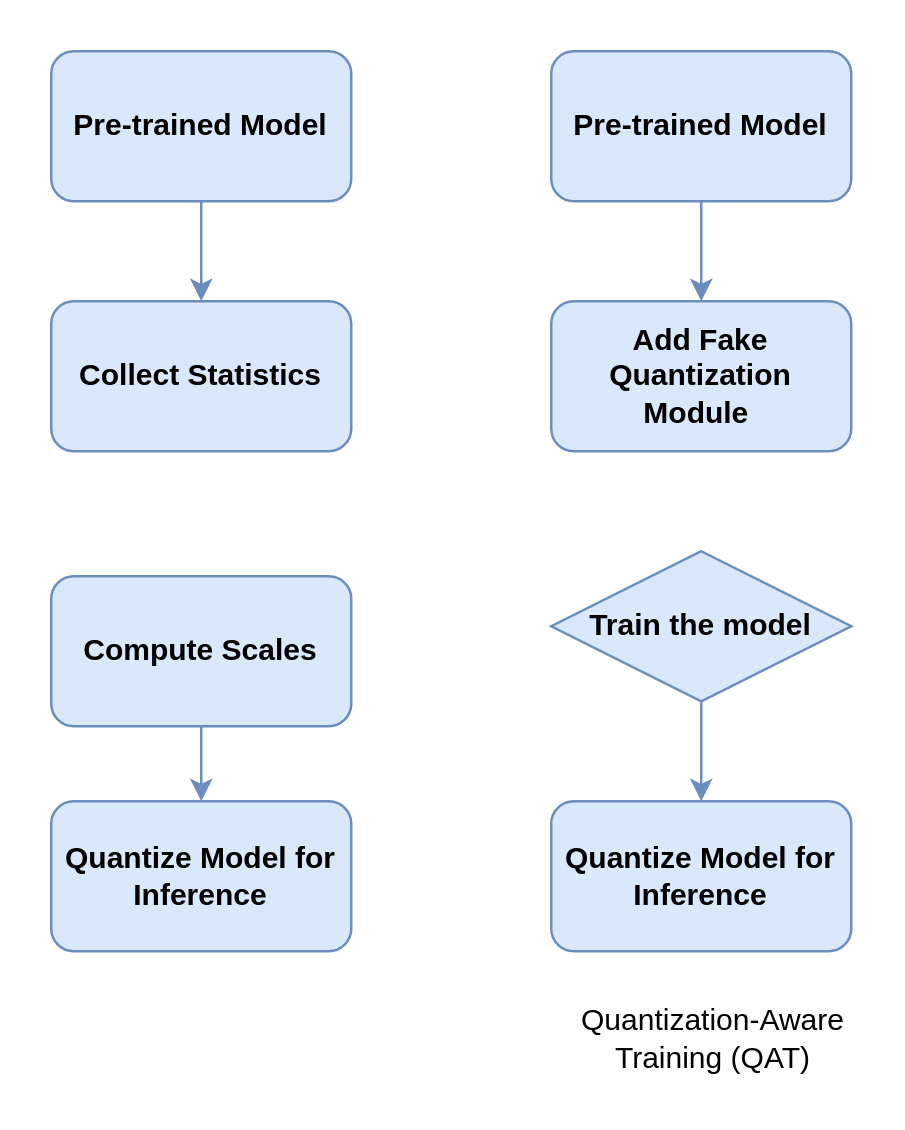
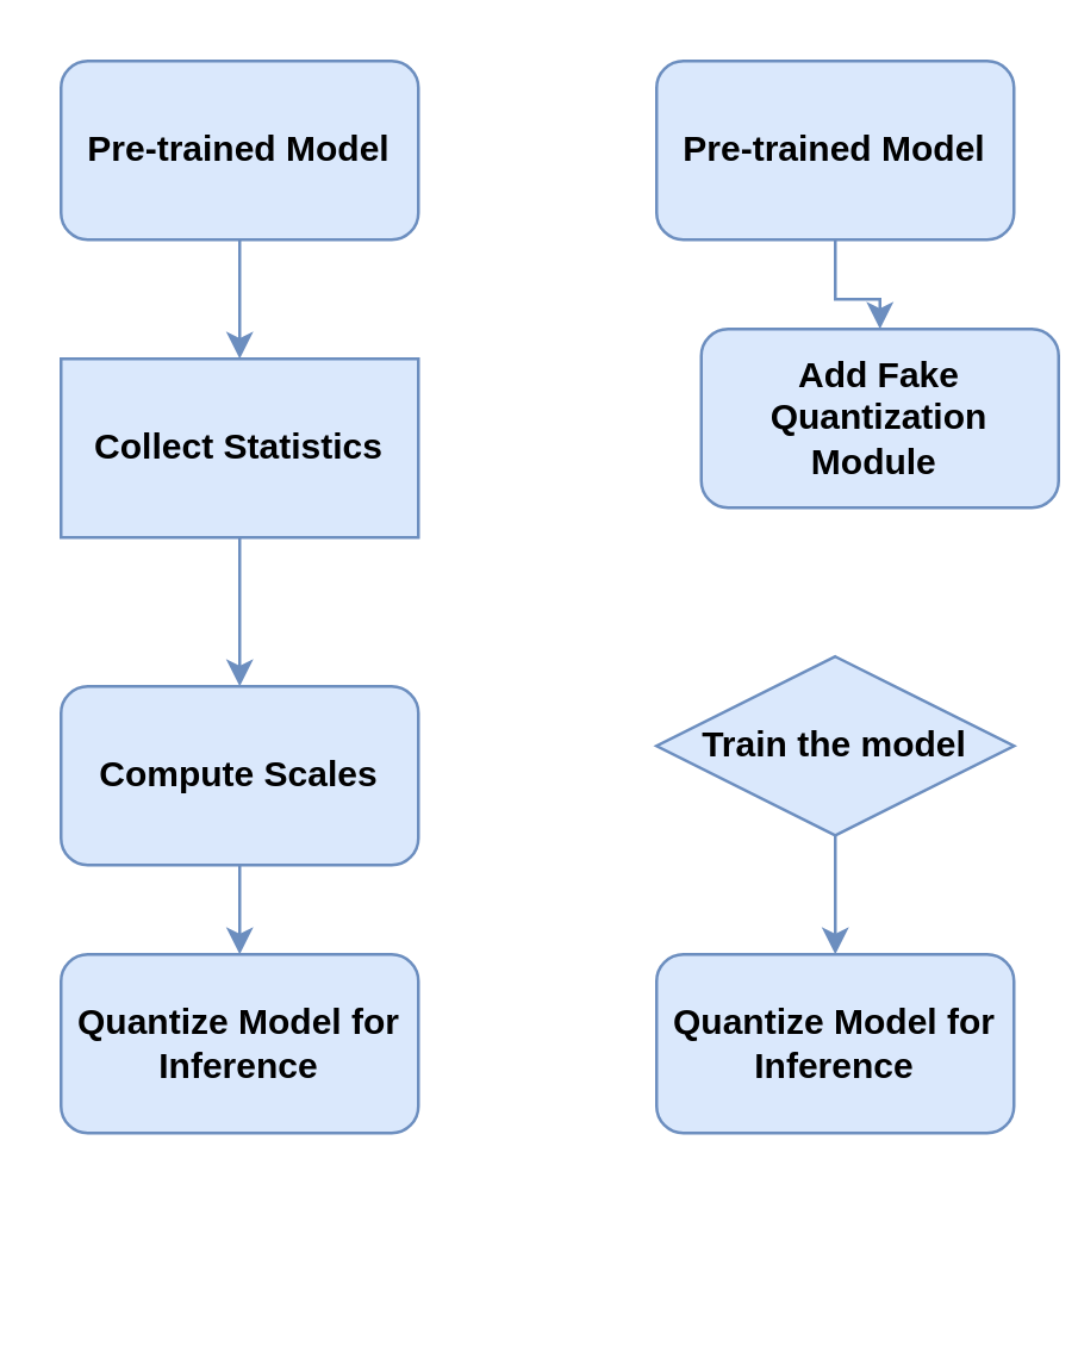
  <mxCell id="0" />
  <mxCell id="1" parent="0" />
  <mxCell id="2" value="" style="edgeStyle=orthogonalEdgeStyle;rounded=0;orthogonalLoop=1;jettySize=auto;html=1;fillColor=#dae8fc;strokeColor=#6c8ebf;fontStyle=1" edge="1" parent="1" source="3" target="5"><mxGeometry relative="1" as="geometry" /></mxCell>
  <mxCell id="3" value="Pre-trained Model" style="rounded=1;whiteSpace=wrap;html=1;fillColor=#dae8fc;strokeColor=#6c8ebf;fontStyle=1" vertex="1" parent="1"><mxGeometry x="20" y="20" width="120" height="60" as="geometry" /></mxCell>
- <mxCell id="5" value="Collect Statistics" style="rounded=1;whiteSpace=wrap;html=1;fillColor=#dae8fc;strokeColor=#6c8ebf;fontStyle=1" vertex="1" parent="1"><mxGeometry x="20" y="120" width="120" height="60" as="geometry" /></mxCell>
+ <mxCell id="4" value="" style="edgeStyle=orthogonalEdgeStyle;rounded=0;orthogonalLoop=1;jettySize=auto;html=1;fillColor=#dae8fc;strokeColor=#6c8ebf;fontStyle=1" edge="1" parent="1" source="5" target="7"><mxGeometry relative="1" as="geometry" /></mxCell>
+ <mxCell id="5" value="Collect Statistics" style="whiteSpace=wrap;html=1;fillColor=#dae8fc;strokeColor=#6c8ebf;fontStyle=1;rounded=0;" vertex="1" parent="1"><mxGeometry x="20" y="120" width="120" height="60" as="geometry" /></mxCell>
  <mxCell id="6" value="" style="edgeStyle=orthogonalEdgeStyle;rounded=0;orthogonalLoop=1;jettySize=auto;html=1;fillColor=#dae8fc;strokeColor=#6c8ebf;fontStyle=1" edge="1" parent="1" source="7" target="8"><mxGeometry relative="1" as="geometry" /></mxCell>
  <mxCell id="7" value="Compute Scales" style="rounded=1;whiteSpace=wrap;html=1;fillColor=#dae8fc;strokeColor=#6c8ebf;fontStyle=1" vertex="1" parent="1"><mxGeometry x="20" y="230" width="120" height="60" as="geometry" /></mxCell>
  <mxCell id="8" value="Quantize Model for Inference" style="rounded=1;whiteSpace=wrap;html=1;fillColor=#dae8fc;strokeColor=#6c8ebf;fontStyle=1" vertex="1" parent="1"><mxGeometry x="20" y="320" width="120" height="60" as="geometry" /></mxCell>
  <mxCell id="9" value="" style="edgeStyle=orthogonalEdgeStyle;rounded=0;orthogonalLoop=1;jettySize=auto;html=1;fillColor=#dae8fc;strokeColor=#6c8ebf;fontStyle=1" edge="1" parent="1" source="10" target="11"><mxGeometry relative="1" as="geometry" /></mxCell>
  <mxCell id="10" value="Pre-trained Model" style="rounded=1;whiteSpace=wrap;html=1;fillColor=#dae8fc;strokeColor=#6c8ebf;fontStyle=1" vertex="1" parent="1"><mxGeometry x="220" y="20" width="120" height="60" as="geometry" /></mxCell>
- <mxCell id="11" value="Add Fake Quantization Module&amp;nbsp;" style="rounded=1;whiteSpace=wrap;html=1;fillColor=#dae8fc;strokeColor=#6c8ebf;fontStyle=1" vertex="1" parent="1"><mxGeometry x="220" y="120" width="120" height="60" as="geometry" /></mxCell>
+ <mxCell id="11" value="Add Fake Quantization Module&amp;nbsp;" style="rounded=1;whiteSpace=wrap;html=1;fillColor=#dae8fc;strokeColor=#6c8ebf;fontStyle=1" vertex="1" parent="1"><mxGeometry x="235" y="110" width="120" height="60" as="geometry" /></mxCell>
  <mxCell id="12" value="" style="edgeStyle=orthogonalEdgeStyle;rounded=0;orthogonalLoop=1;jettySize=auto;html=1;fillColor=#dae8fc;strokeColor=#6c8ebf;fontStyle=1" edge="1" parent="1" source="13" target="14"><mxGeometry relative="1" as="geometry" /></mxCell>
  <mxCell id="13" value="Train the model" style="rhombus;whiteSpace=wrap;html=1;fillColor=#dae8fc;strokeColor=#6c8ebf;fontStyle=1;" vertex="1" parent="1"><mxGeometry x="220" y="220" width="120" height="60" as="geometry" /></mxCell>
  <mxCell id="14" value="Quantize Model for Inference" style="rounded=1;whiteSpace=wrap;html=1;fillColor=#dae8fc;strokeColor=#6c8ebf;fontStyle=1" vertex="1" parent="1"><mxGeometry x="220" y="320" width="120" height="60" as="geometry" /></mxCell>
- <mxCell id="15" value="Quantization-Aware Training (QAT)" style="text;html=1;strokeColor=none;fillColor=none;align=center;verticalAlign=middle;whiteSpace=wrap;rounded=0;" vertex="1" parent="1"><mxGeometry x="230" y="400" width="110" height="30" as="geometry" /></mxCell>
